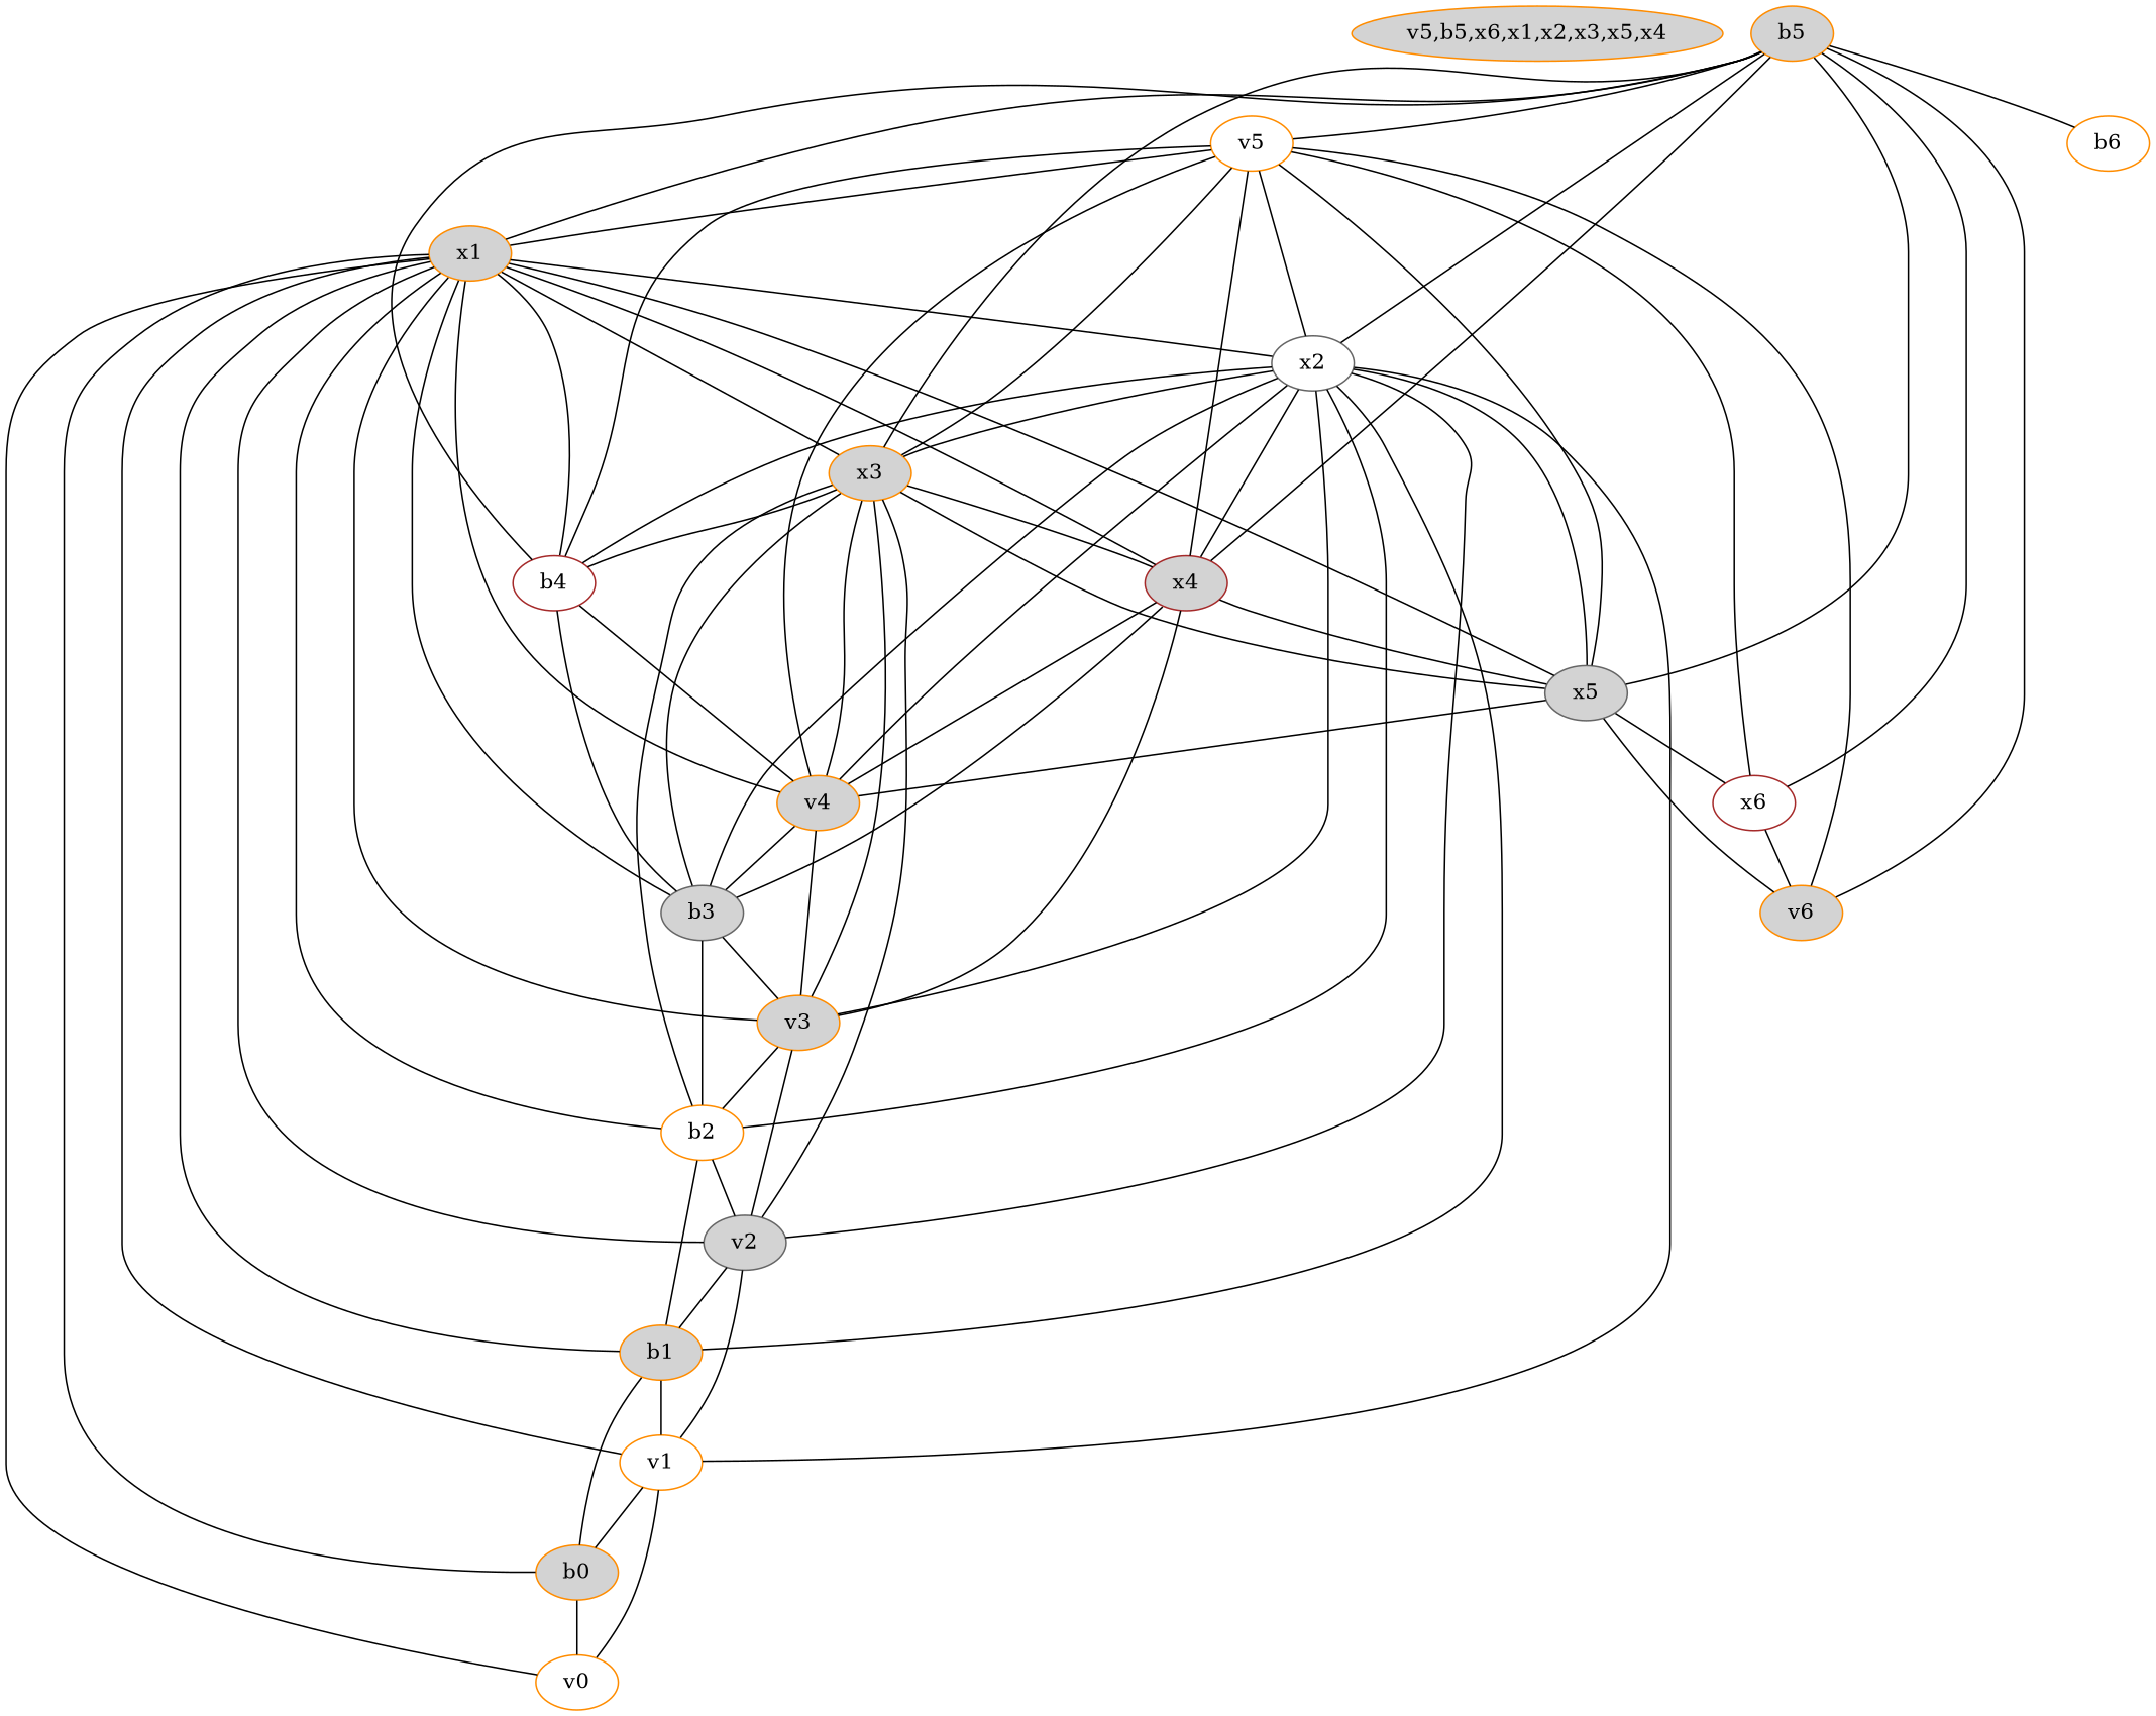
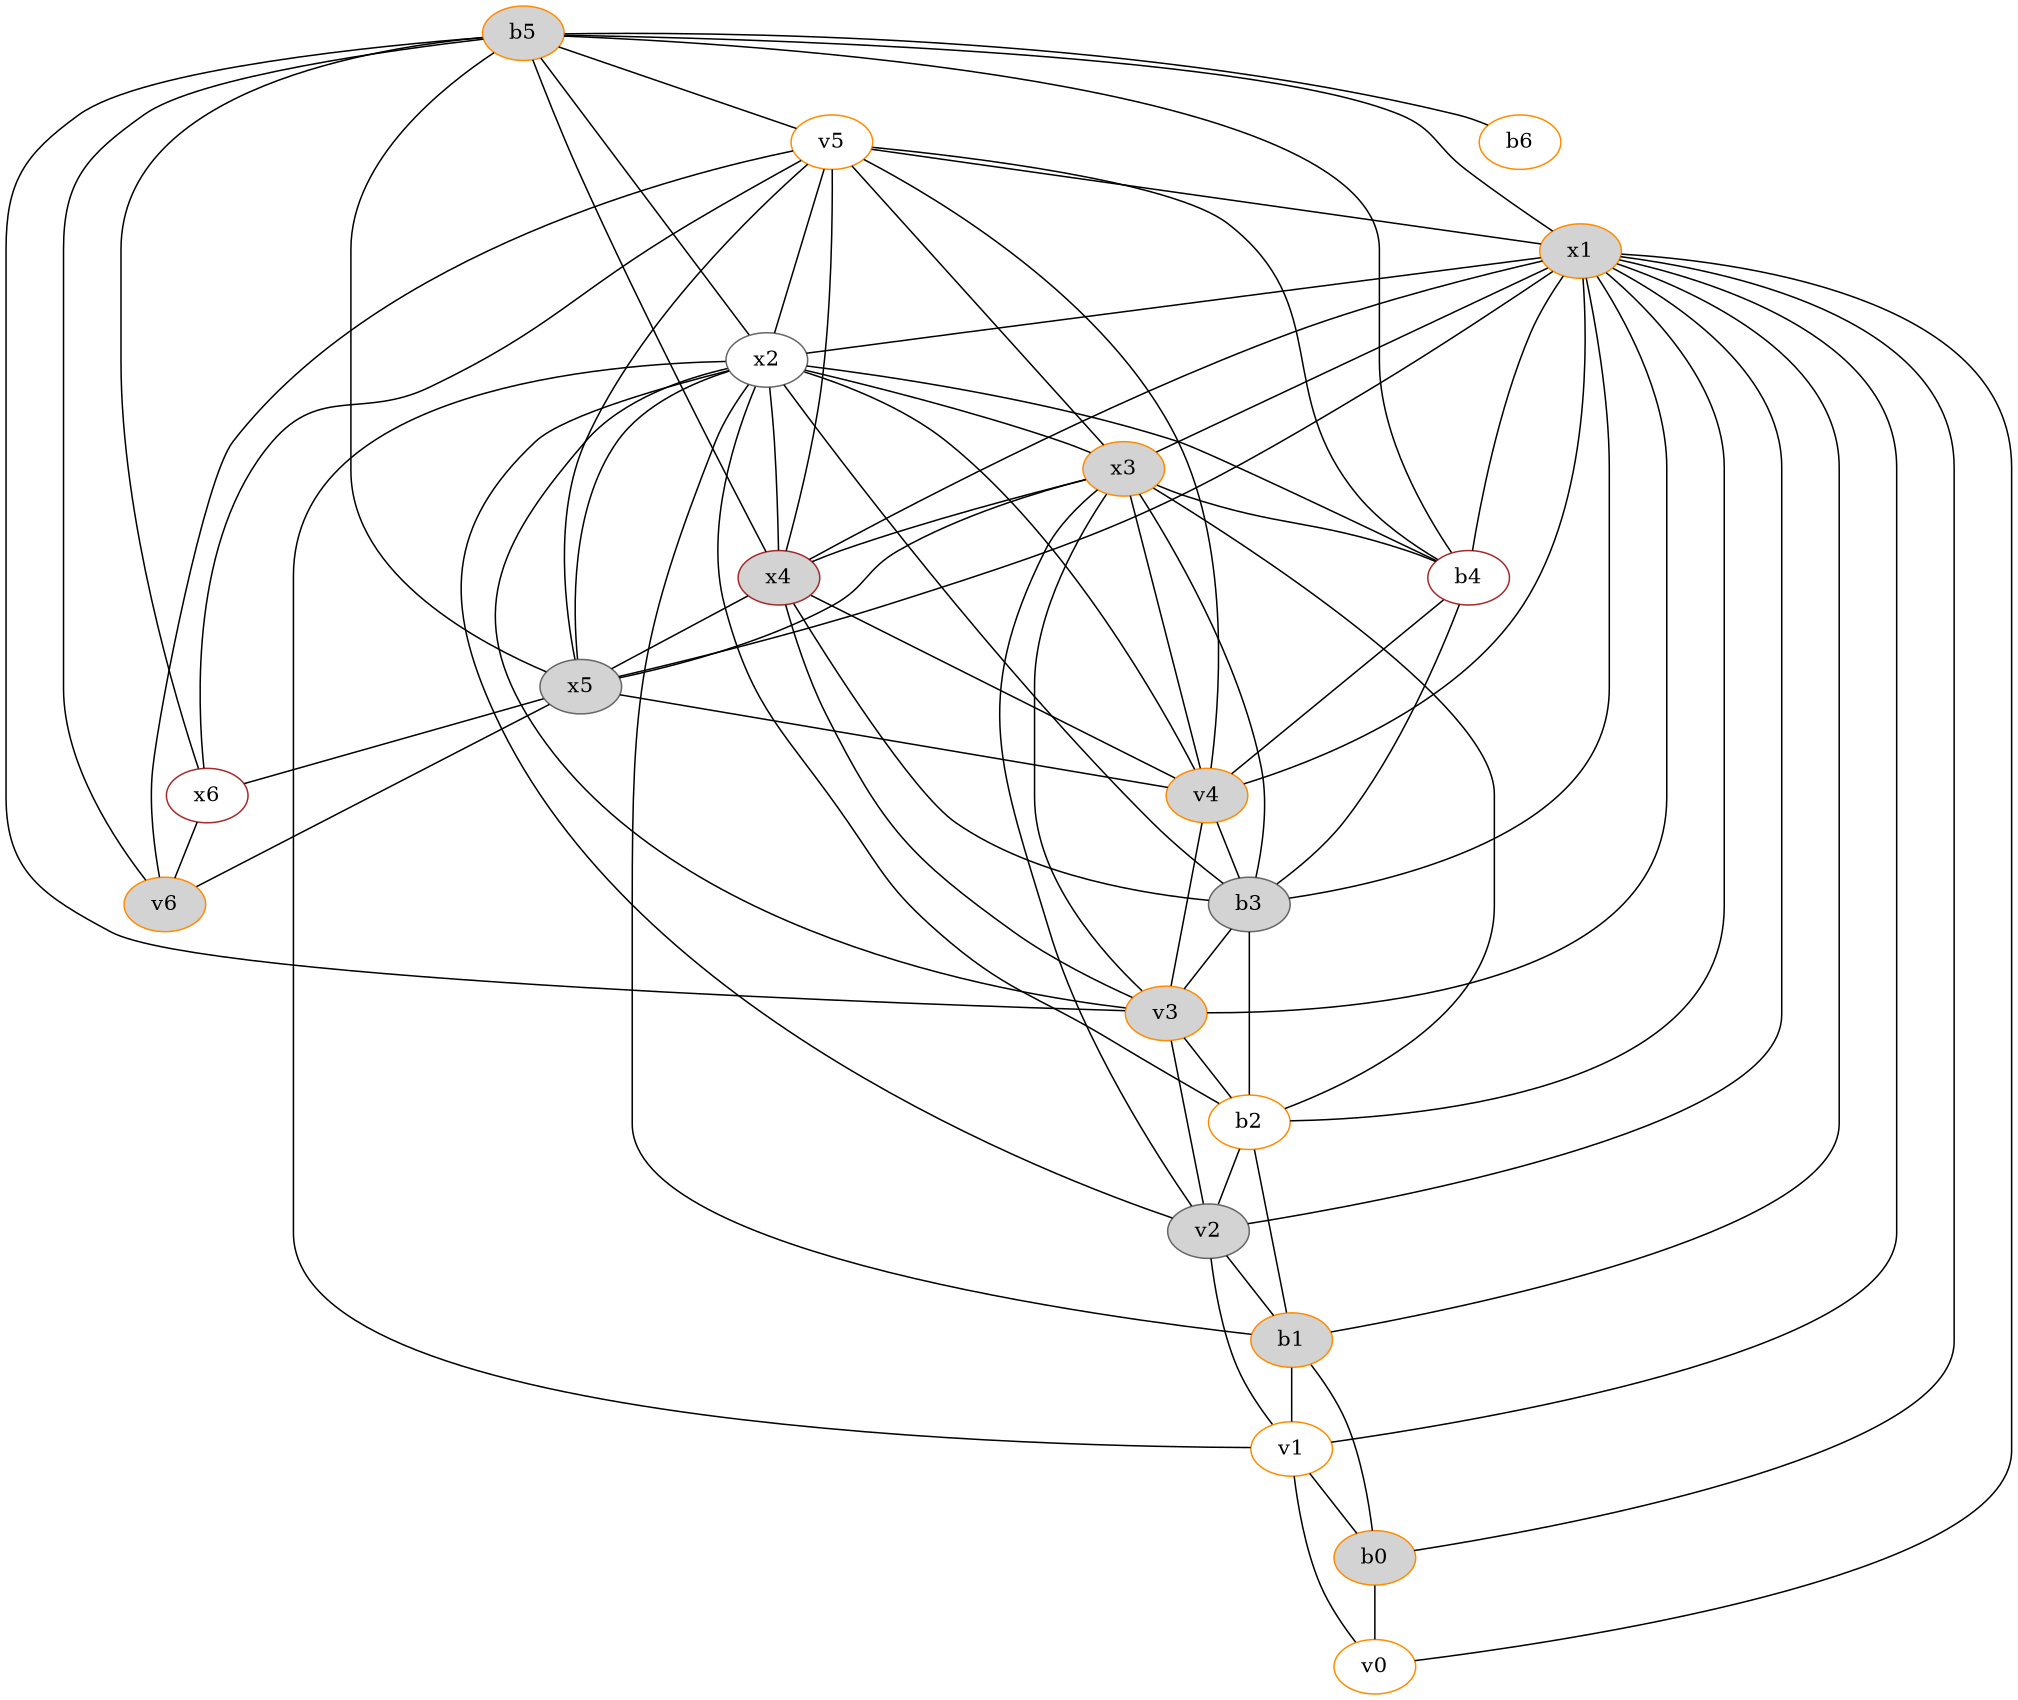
  graph {
    node [color=darkorange fillcolor=lightgrey style=filled]
-   n1 [height=0.5 label="v5,b5,x6,x1,x2,x3,x5,x4" width=2.8481]
    n2 [color=brown fillcolor=white height=0.5 label=b4 width=0.75]
    n3 [height=0.5 label=v4 width=0.75]
    n4 [color=gray40 height=0.5 label=b3 width=0.75]
    n5 [height=0.5 label=v3 width=0.75]
    n6 [fillcolor=white height=0.5 label=b2 width=0.75]
    n7 [color=gray40 height=0.5 label=v2 width=0.75]
    n8 [height=0.5 label=b1 width=0.75]
    n9 [height=0.5 label=b5 width=0.75]
    n10 [fillcolor=white height=0.5 label=v5 width=0.75]
    n11 [height=0.5 label=x1 width=0.75]
    n12 [color=gray40 fillcolor=white height=0.5 label=x2 width=0.75]
    n13 [height=0.5 label=x3 width=0.75]
    n14 [color=brown height=0.5 label=x4 width=0.75]
    n15 [color=gray40 height=0.5 label=x5 width=0.75]
    n16 [height=0.5 label=v6 width=0.75]
    n17 [color=brown fillcolor=white height=0.5 label=x6 width=0.75]
    n18 [fillcolor=white height=0.5 label=b6 width=0.75]
    n19 [fillcolor=white height=0.5 label=v1 width=0.75]
    n20 [height=0.5 label=b0 width=0.75]
    n21 [fillcolor=white height=0.5 label=v0 width=0.75]
    n2 -- n3
    n2 -- n4
    n3 -- n4
    n3 -- n5
    n4 -- n5
    n4 -- n6
    n5 -- n6
    n5 -- n7
    n6 -- n7
    n6 -- n8
    n7 -- n8
    n7 -- n19
    n8 -- n19
    n8 -- n20
    n9 -- n2
    n9 -- n10
    n9 -- n11
    n9 -- n12
-   n9 -- n13
+   n9 -- n5
    n9 -- n14
    n9 -- n15
    n9 -- n16
    n9 -- n17
    n9 -- n18
    n10 -- n2
    n10 -- n3
    n10 -- n11
    n10 -- n12
    n10 -- n13
    n10 -- n14
    n10 -- n15
    n10 -- n16
    n10 -- n17
    n11 -- n2
    n11 -- n3
    n11 -- n4
    n11 -- n5
    n11 -- n6
    n11 -- n7
    n11 -- n8
    n11 -- n12
    n11 -- n13
    n11 -- n14
    n11 -- n15
    n11 -- n19
    n11 -- n20
    n11 -- n21
    n12 -- n2
    n12 -- n3
    n12 -- n4
    n12 -- n5
    n12 -- n6
    n12 -- n7
    n12 -- n8
    n12 -- n13
    n12 -- n14
    n12 -- n15
    n12 -- n19
    n13 -- n2
    n13 -- n3
    n13 -- n4
    n13 -- n5
    n13 -- n6
    n13 -- n7
    n13 -- n14
    n13 -- n15
    n14 -- n3
    n14 -- n4
    n14 -- n5
    n14 -- n15
    n15 -- n3
    n15 -- n16
    n15 -- n17
    n17 -- n16
    n19 -- n20
    n19 -- n21
    n20 -- n21
  }
